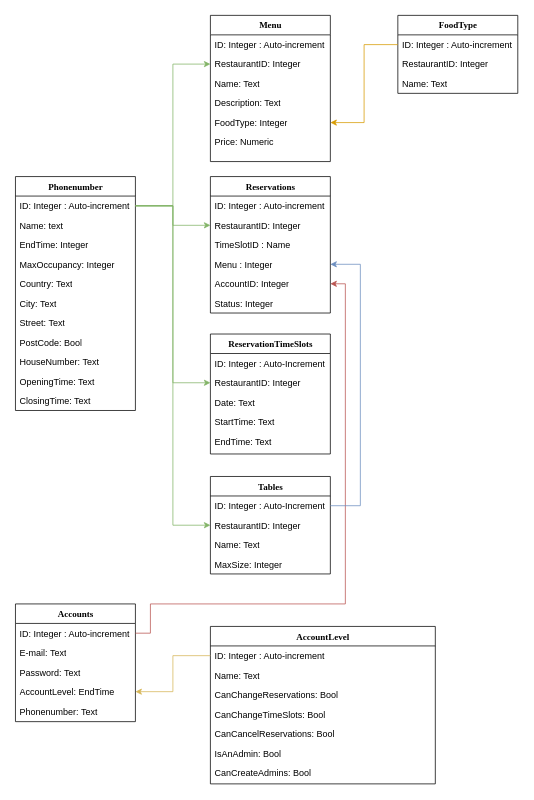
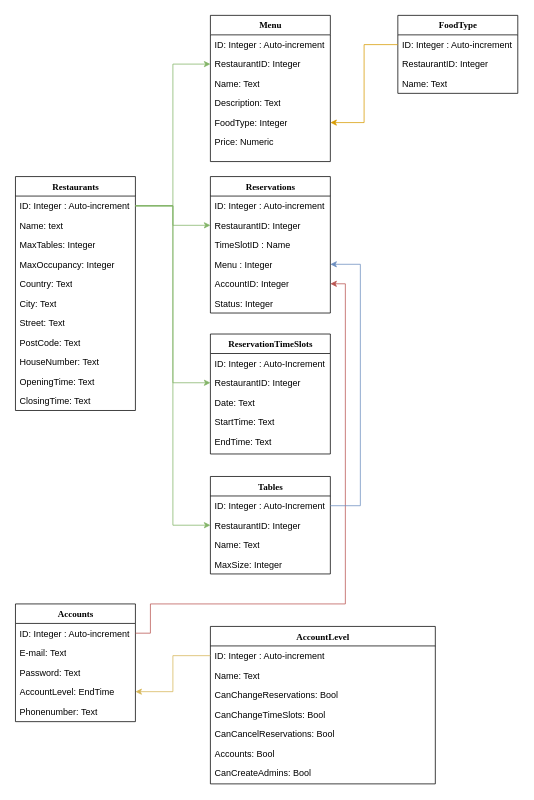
  <mxCell id="0" />
  <mxCell id="1" parent="0" />
  <mxCell id="2" value="Accounts" style="swimlane;html=1;fontStyle=1;align=center;verticalAlign=top;childLayout=stackLayout;horizontal=1;startSize=26;horizontalStack=0;resizeParent=1;resizeLast=0;collapsible=1;marginBottom=0;swimlaneFillColor=#ffffff;rounded=0;shadow=0;comic=0;labelBackgroundColor=none;strokeWidth=1;fillColor=none;fontFamily=Verdana;fontSize=12" parent="1" vertex="1"><mxGeometry x="20" y="805" width="160" height="157" as="geometry" /></mxCell>
  <mxCell id="3" value="ID: Integer : Auto-increment" style="text;html=1;strokeColor=none;fillColor=none;align=left;verticalAlign=top;spacingLeft=4;spacingRight=4;whiteSpace=wrap;overflow=hidden;rotatable=0;points=[[0,0.5],[1,0.5]];portConstraint=eastwest;" parent="2" vertex="1"><mxGeometry y="26" width="160" height="26" as="geometry" /></mxCell>
  <mxCell id="4" value="E-mail: Text" style="text;html=1;strokeColor=none;fillColor=none;align=left;verticalAlign=top;spacingLeft=4;spacingRight=4;whiteSpace=wrap;overflow=hidden;rotatable=0;points=[[0,0.5],[1,0.5]];portConstraint=eastwest;" parent="2" vertex="1"><mxGeometry y="52" width="160" height="26" as="geometry" /></mxCell>
  <mxCell id="5" value="Password: Text" style="text;html=1;strokeColor=none;fillColor=none;align=left;verticalAlign=top;spacingLeft=4;spacingRight=4;whiteSpace=wrap;overflow=hidden;rotatable=0;points=[[0,0.5],[1,0.5]];portConstraint=eastwest;" parent="2" vertex="1"><mxGeometry y="78" width="160" height="26" as="geometry" /></mxCell>
  <mxCell id="6" value="AccountLevel: EndTime" style="text;html=1;strokeColor=none;fillColor=none;align=left;verticalAlign=top;spacingLeft=4;spacingRight=4;whiteSpace=wrap;overflow=hidden;rotatable=0;points=[[0,0.5],[1,0.5]];portConstraint=eastwest;" parent="2" vertex="1"><mxGeometry y="104" width="160" height="26" as="geometry" /></mxCell>
  <mxCell id="7" value="Phonenumber: Text" style="text;html=1;strokeColor=none;fillColor=none;align=left;verticalAlign=top;spacingLeft=4;spacingRight=4;whiteSpace=wrap;overflow=hidden;rotatable=0;points=[[0,0.5],[1,0.5]];portConstraint=eastwest;" vertex="1" parent="2"><mxGeometry y="130" width="160" height="26" as="geometry" /></mxCell>
  <mxCell id="8" value="Reservations" style="swimlane;html=1;fontStyle=1;align=center;verticalAlign=top;childLayout=stackLayout;horizontal=1;startSize=26;horizontalStack=0;resizeParent=1;resizeLast=0;collapsible=1;marginBottom=0;swimlaneFillColor=#ffffff;rounded=0;shadow=0;comic=0;labelBackgroundColor=none;strokeWidth=1;fillColor=none;fontFamily=Verdana;fontSize=12" parent="1" vertex="1"><mxGeometry x="280" y="235" width="160" height="182" as="geometry" /></mxCell>
  <mxCell id="9" value="ID: Integer : Auto-increment" style="text;html=1;strokeColor=none;fillColor=none;align=left;verticalAlign=top;spacingLeft=4;spacingRight=4;whiteSpace=wrap;overflow=hidden;rotatable=0;points=[[0,0.5],[1,0.5]];portConstraint=eastwest;" parent="8" vertex="1"><mxGeometry y="26" width="160" height="26" as="geometry" /></mxCell>
  <mxCell id="10" value="RestaurantID: Integer" style="text;html=1;strokeColor=none;fillColor=none;align=left;verticalAlign=top;spacingLeft=4;spacingRight=4;whiteSpace=wrap;overflow=hidden;rotatable=0;points=[[0,0.5],[1,0.5]];portConstraint=eastwest;" vertex="1" parent="8"><mxGeometry y="52" width="160" height="26" as="geometry" /></mxCell>
  <mxCell id="11" value="TimeSlotID : Name" style="text;html=1;strokeColor=none;fillColor=none;align=left;verticalAlign=top;spacingLeft=4;spacingRight=4;whiteSpace=wrap;overflow=hidden;rotatable=0;points=[[0,0.5],[1,0.5]];portConstraint=eastwest;" parent="8" vertex="1"><mxGeometry y="78" width="160" height="26" as="geometry" /></mxCell>
  <mxCell id="12" value="Menu : Integer" style="text;html=1;strokeColor=none;fillColor=none;align=left;verticalAlign=top;spacingLeft=4;spacingRight=4;whiteSpace=wrap;overflow=hidden;rotatable=0;points=[[0,0.5],[1,0.5]];portConstraint=eastwest;" parent="8" vertex="1"><mxGeometry y="104" width="160" height="26" as="geometry" /></mxCell>
  <mxCell id="13" value="AccountID: Integer" style="text;html=1;strokeColor=none;fillColor=none;align=left;verticalAlign=top;spacingLeft=4;spacingRight=4;whiteSpace=wrap;overflow=hidden;rotatable=0;points=[[0,0.5],[1,0.5]];portConstraint=eastwest;" parent="8" vertex="1"><mxGeometry y="130" width="160" height="26" as="geometry" /></mxCell>
  <mxCell id="14" value="Status: Integer" style="text;html=1;strokeColor=none;fillColor=none;align=left;verticalAlign=top;spacingLeft=4;spacingRight=4;whiteSpace=wrap;overflow=hidden;rotatable=0;points=[[0,0.5],[1,0.5]];portConstraint=eastwest;" vertex="1" parent="8"><mxGeometry y="156" width="160" height="26" as="geometry" /></mxCell>
  <mxCell id="15" value="Tables" style="swimlane;html=1;fontStyle=1;align=center;verticalAlign=top;childLayout=stackLayout;horizontal=1;startSize=26;horizontalStack=0;resizeParent=1;resizeLast=0;collapsible=1;marginBottom=0;swimlaneFillColor=#ffffff;rounded=0;shadow=0;comic=0;labelBackgroundColor=none;strokeWidth=1;fillColor=none;fontFamily=Verdana;fontSize=12" parent="1" vertex="1"><mxGeometry x="280" y="635" width="160" height="130" as="geometry" /></mxCell>
  <mxCell id="16" value="ID: Integer : Auto-Increment" style="text;html=1;strokeColor=none;fillColor=none;align=left;verticalAlign=top;spacingLeft=4;spacingRight=4;whiteSpace=wrap;overflow=hidden;rotatable=0;points=[[0,0.5],[1,0.5]];portConstraint=eastwest;" parent="15" vertex="1"><mxGeometry y="26" width="160" height="26" as="geometry" /></mxCell>
  <mxCell id="17" value="RestaurantID: Integer" style="text;html=1;strokeColor=none;fillColor=none;align=left;verticalAlign=top;spacingLeft=4;spacingRight=4;whiteSpace=wrap;overflow=hidden;rotatable=0;points=[[0,0.5],[1,0.5]];portConstraint=eastwest;" vertex="1" parent="15"><mxGeometry y="52" width="160" height="26" as="geometry" /></mxCell>
  <mxCell id="18" value="Name: Text" style="text;html=1;strokeColor=none;fillColor=none;align=left;verticalAlign=top;spacingLeft=4;spacingRight=4;whiteSpace=wrap;overflow=hidden;rotatable=0;points=[[0,0.5],[1,0.5]];portConstraint=eastwest;" parent="15" vertex="1"><mxGeometry y="78" width="160" height="26" as="geometry" /></mxCell>
  <mxCell id="19" value="MaxSize: Integer" style="text;html=1;strokeColor=none;fillColor=none;align=left;verticalAlign=top;spacingLeft=4;spacingRight=4;whiteSpace=wrap;overflow=hidden;rotatable=0;points=[[0,0.5],[1,0.5]];portConstraint=eastwest;" parent="15" vertex="1"><mxGeometry y="104" width="160" height="26" as="geometry" /></mxCell>
  <mxCell id="20" value="ReservationTimeSlots" style="swimlane;html=1;fontStyle=1;align=center;verticalAlign=top;childLayout=stackLayout;horizontal=1;startSize=26;horizontalStack=0;resizeParent=1;resizeLast=0;collapsible=1;marginBottom=0;swimlaneFillColor=#ffffff;rounded=0;shadow=0;comic=0;labelBackgroundColor=none;strokeWidth=1;fillColor=none;fontFamily=Verdana;fontSize=12" parent="1" vertex="1"><mxGeometry x="280" width="160" height="160" as="geometry" y="445" /></mxCell>
  <mxCell id="21" value="ID: Integer : Auto-Increment" style="text;html=1;strokeColor=none;fillColor=none;align=left;verticalAlign=top;spacingLeft=4;spacingRight=4;whiteSpace=wrap;overflow=hidden;rotatable=0;points=[[0,0.5],[1,0.5]];portConstraint=eastwest;" parent="20" vertex="1"><mxGeometry y="26" width="160" height="26" as="geometry" /></mxCell>
  <mxCell id="22" value="RestaurantID: Integer" style="text;html=1;strokeColor=none;fillColor=none;align=left;verticalAlign=top;spacingLeft=4;spacingRight=4;whiteSpace=wrap;overflow=hidden;rotatable=0;points=[[0,0.5],[1,0.5]];portConstraint=eastwest;" vertex="1" parent="20"><mxGeometry y="52" width="160" height="26" as="geometry" /></mxCell>
  <mxCell id="23" value="Date: Text" style="text;html=1;strokeColor=none;fillColor=none;align=left;verticalAlign=top;spacingLeft=4;spacingRight=4;whiteSpace=wrap;overflow=hidden;rotatable=0;points=[[0,0.5],[1,0.5]];portConstraint=eastwest;" parent="20" vertex="1"><mxGeometry y="78" width="160" height="26" as="geometry" /></mxCell>
  <mxCell id="24" value="StartTime: Text" style="text;html=1;strokeColor=none;fillColor=none;align=left;verticalAlign=top;spacingLeft=4;spacingRight=4;whiteSpace=wrap;overflow=hidden;rotatable=0;points=[[0,0.5],[1,0.5]];portConstraint=eastwest;" parent="20" vertex="1"><mxGeometry y="104" width="160" height="26" as="geometry" /></mxCell>
  <mxCell id="25" value="EndTime: Text" style="text;html=1;strokeColor=none;fillColor=none;align=left;verticalAlign=top;spacingLeft=4;spacingRight=4;whiteSpace=wrap;overflow=hidden;rotatable=0;points=[[0,0.5],[1,0.5]];portConstraint=eastwest;" parent="20" vertex="1"><mxGeometry y="130" width="160" height="26" as="geometry" /></mxCell>
  <mxCell id="26" value="AccountLevel" style="swimlane;html=1;fontStyle=1;align=center;verticalAlign=top;childLayout=stackLayout;horizontal=1;startSize=26;horizontalStack=0;resizeParent=1;resizeLast=0;collapsible=1;marginBottom=0;swimlaneFillColor=#ffffff;rounded=0;shadow=0;comic=0;labelBackgroundColor=none;strokeWidth=1;fillColor=none;fontFamily=Verdana;fontSize=12" vertex="1" parent="1"><mxGeometry x="280" y="835" width="300" height="210" as="geometry" /></mxCell>
  <mxCell id="27" value="ID: Integer : Auto-increment" style="text;html=1;strokeColor=none;fillColor=none;align=left;verticalAlign=top;spacingLeft=4;spacingRight=4;whiteSpace=wrap;overflow=hidden;rotatable=0;points=[[0,0.5],[1,0.5]];portConstraint=eastwest;" vertex="1" parent="26"><mxGeometry y="26" width="300" height="26" as="geometry" /></mxCell>
  <mxCell id="28" value="Name: Text" style="text;html=1;strokeColor=none;fillColor=none;align=left;verticalAlign=top;spacingLeft=4;spacingRight=4;whiteSpace=wrap;overflow=hidden;rotatable=0;points=[[0,0.5],[1,0.5]];portConstraint=eastwest;" vertex="1" parent="26"><mxGeometry y="52" width="300" height="26" as="geometry" /></mxCell>
  <mxCell id="29" value="CanChangeReservations: Bool" style="text;html=1;strokeColor=none;fillColor=none;align=left;verticalAlign=top;spacingLeft=4;spacingRight=4;whiteSpace=wrap;overflow=hidden;rotatable=0;points=[[0,0.5],[1,0.5]];portConstraint=eastwest;" vertex="1" parent="26"><mxGeometry y="78" width="300" height="26" as="geometry" /></mxCell>
  <mxCell id="30" value="CanChangeTimeSlots: Bool" style="text;html=1;strokeColor=none;fillColor=none;align=left;verticalAlign=top;spacingLeft=4;spacingRight=4;whiteSpace=wrap;overflow=hidden;rotatable=0;points=[[0,0.5],[1,0.5]];portConstraint=eastwest;" vertex="1" parent="26"><mxGeometry y="104" width="300" height="26" as="geometry" /></mxCell>
  <mxCell id="31" value="CanCancelReservations: Bool" style="text;html=1;strokeColor=none;fillColor=none;align=left;verticalAlign=top;spacingLeft=4;spacingRight=4;whiteSpace=wrap;overflow=hidden;rotatable=0;points=[[0,0.5],[1,0.5]];portConstraint=eastwest;" vertex="1" parent="26"><mxGeometry y="130" width="300" height="26" as="geometry" /></mxCell>
- <mxCell id="32" value="IsAnAdmin: Bool" style="text;html=1;strokeColor=none;fillColor=none;align=left;verticalAlign=top;spacingLeft=4;spacingRight=4;whiteSpace=wrap;overflow=hidden;rotatable=0;points=[[0,0.5],[1,0.5]];portConstraint=eastwest;" vertex="1" parent="26"><mxGeometry y="156" width="300" height="26" as="geometry" /></mxCell>
+ <mxCell id="32" value="Accounts: Bool" style="text;html=1;strokeColor=none;fillColor=none;align=left;verticalAlign=top;spacingLeft=4;spacingRight=4;whiteSpace=wrap;overflow=hidden;rotatable=0;points=[[0,0.5],[1,0.5]];portConstraint=eastwest;" vertex="1" parent="26"><mxGeometry y="156" width="300" height="26" as="geometry" /></mxCell>
  <mxCell id="33" value="CanCreateAdmins: Bool" style="text;html=1;strokeColor=none;fillColor=none;align=left;verticalAlign=top;spacingLeft=4;spacingRight=4;whiteSpace=wrap;overflow=hidden;rotatable=0;points=[[0,0.5],[1,0.5]];portConstraint=eastwest;" vertex="1" parent="26"><mxGeometry y="182" width="300" height="26" as="geometry" /></mxCell>
  <mxCell id="34" style="edgeStyle=orthogonalEdgeStyle;rounded=0;orthogonalLoop=1;jettySize=auto;html=1;exitX=0;exitY=0.5;exitDx=0;exitDy=0;fillColor=#fff2cc;strokeColor=#d6b656;" edge="1" parent="1" source="27" target="6"><mxGeometry relative="1" as="geometry" /></mxCell>
- <mxCell id="35" value="Phonenumber" style="swimlane;html=1;fontStyle=1;align=center;verticalAlign=top;childLayout=stackLayout;horizontal=1;startSize=26;horizontalStack=0;resizeParent=1;resizeLast=0;collapsible=1;marginBottom=0;swimlaneFillColor=#ffffff;rounded=0;shadow=0;comic=0;labelBackgroundColor=none;strokeWidth=1;fillColor=none;fontFamily=Verdana;fontSize=12" vertex="1" parent="1"><mxGeometry x="20" y="235" width="160" height="312" as="geometry" /></mxCell>
+ <mxCell id="35" value="Restaurants" style="swimlane;html=1;fontStyle=1;align=center;verticalAlign=top;childLayout=stackLayout;horizontal=1;startSize=26;horizontalStack=0;resizeParent=1;resizeLast=0;collapsible=1;marginBottom=0;swimlaneFillColor=#ffffff;rounded=0;shadow=0;comic=0;labelBackgroundColor=none;strokeWidth=1;fillColor=none;fontFamily=Verdana;fontSize=12" vertex="1" parent="1"><mxGeometry x="20" y="235" width="160" height="312" as="geometry" /></mxCell>
  <mxCell id="36" value="ID: Integer : Auto-increment" style="text;html=1;strokeColor=none;fillColor=none;align=left;verticalAlign=top;spacingLeft=4;spacingRight=4;whiteSpace=wrap;overflow=hidden;rotatable=0;points=[[0,0.5],[1,0.5]];portConstraint=eastwest;" vertex="1" parent="35"><mxGeometry y="26" width="160" height="26" as="geometry" /></mxCell>
  <mxCell id="37" value="Name: text" style="text;html=1;strokeColor=none;fillColor=none;align=left;verticalAlign=top;spacingLeft=4;spacingRight=4;whiteSpace=wrap;overflow=hidden;rotatable=0;points=[[0,0.5],[1,0.5]];portConstraint=eastwest;" vertex="1" parent="35"><mxGeometry y="52" width="160" height="26" as="geometry" /></mxCell>
- <mxCell id="38" value="EndTime:&amp;nbsp;Integer" style="text;html=1;strokeColor=none;fillColor=none;align=left;verticalAlign=top;spacingLeft=4;spacingRight=4;whiteSpace=wrap;overflow=hidden;rotatable=0;points=[[0,0.5],[1,0.5]];portConstraint=eastwest;" vertex="1" parent="35"><mxGeometry y="78" width="160" height="26" as="geometry" /></mxCell>
+ <mxCell id="38" value="MaxTables:&amp;nbsp;Integer" style="text;html=1;strokeColor=none;fillColor=none;align=left;verticalAlign=top;spacingLeft=4;spacingRight=4;whiteSpace=wrap;overflow=hidden;rotatable=0;points=[[0,0.5],[1,0.5]];portConstraint=eastwest;" vertex="1" parent="35"><mxGeometry y="78" width="160" height="26" as="geometry" /></mxCell>
  <mxCell id="39" value="MaxOccupancy: Integer" style="text;html=1;strokeColor=none;fillColor=none;align=left;verticalAlign=top;spacingLeft=4;spacingRight=4;whiteSpace=wrap;overflow=hidden;rotatable=0;points=[[0,0.5],[1,0.5]];portConstraint=eastwest;" vertex="1" parent="35"><mxGeometry y="104" width="160" height="26" as="geometry" /></mxCell>
  <mxCell id="40" value="Country: Text" style="text;html=1;strokeColor=none;fillColor=none;align=left;verticalAlign=top;spacingLeft=4;spacingRight=4;whiteSpace=wrap;overflow=hidden;rotatable=0;points=[[0,0.5],[1,0.5]];portConstraint=eastwest;" vertex="1" parent="35"><mxGeometry y="130" width="160" height="26" as="geometry" /></mxCell>
  <mxCell id="41" value="City: Text" style="text;html=1;strokeColor=none;fillColor=none;align=left;verticalAlign=top;spacingLeft=4;spacingRight=4;whiteSpace=wrap;overflow=hidden;rotatable=0;points=[[0,0.5],[1,0.5]];portConstraint=eastwest;" vertex="1" parent="35"><mxGeometry y="156" width="160" height="26" as="geometry" /></mxCell>
  <mxCell id="42" value="Street: Text" style="text;html=1;strokeColor=none;fillColor=none;align=left;verticalAlign=top;spacingLeft=4;spacingRight=4;whiteSpace=wrap;overflow=hidden;rotatable=0;points=[[0,0.5],[1,0.5]];portConstraint=eastwest;" vertex="1" parent="35"><mxGeometry y="182" width="160" height="26" as="geometry" /></mxCell>
- <mxCell id="43" value="PostCode: Bool" style="text;html=1;strokeColor=none;fillColor=none;align=left;verticalAlign=top;spacingLeft=4;spacingRight=4;whiteSpace=wrap;overflow=hidden;rotatable=0;points=[[0,0.5],[1,0.5]];portConstraint=eastwest;" vertex="1" parent="35"><mxGeometry y="208" width="160" height="26" as="geometry" /></mxCell>
+ <mxCell id="43" value="PostCode: Text" style="text;html=1;strokeColor=none;fillColor=none;align=left;verticalAlign=top;spacingLeft=4;spacingRight=4;whiteSpace=wrap;overflow=hidden;rotatable=0;points=[[0,0.5],[1,0.5]];portConstraint=eastwest;" vertex="1" parent="35"><mxGeometry y="208" width="160" height="26" as="geometry" /></mxCell>
  <mxCell id="44" value="HouseNumber: Text" style="text;html=1;strokeColor=none;fillColor=none;align=left;verticalAlign=top;spacingLeft=4;spacingRight=4;whiteSpace=wrap;overflow=hidden;rotatable=0;points=[[0,0.5],[1,0.5]];portConstraint=eastwest;" vertex="1" parent="35"><mxGeometry y="234" width="160" height="26" as="geometry" /></mxCell>
  <mxCell id="45" value="OpeningTime: Text" style="text;html=1;strokeColor=none;fillColor=none;align=left;verticalAlign=top;spacingLeft=4;spacingRight=4;whiteSpace=wrap;overflow=hidden;rotatable=0;points=[[0,0.5],[1,0.5]];portConstraint=eastwest;" vertex="1" parent="35"><mxGeometry y="260" width="160" height="26" as="geometry" /></mxCell>
  <mxCell id="46" value="ClosingTime: Text" style="text;html=1;strokeColor=none;fillColor=none;align=left;verticalAlign=top;spacingLeft=4;spacingRight=4;whiteSpace=wrap;overflow=hidden;rotatable=0;points=[[0,0.5],[1,0.5]];portConstraint=eastwest;" vertex="1" parent="35"><mxGeometry y="286" width="160" height="26" as="geometry" /></mxCell>
  <mxCell id="47" style="edgeStyle=orthogonalEdgeStyle;rounded=0;orthogonalLoop=1;jettySize=auto;html=1;exitX=1;exitY=0.5;exitDx=0;exitDy=0;entryX=0;entryY=0.5;entryDx=0;entryDy=0;fillColor=#d5e8d4;strokeColor=#82b366;" edge="1" parent="1" source="36" target="22"><mxGeometry relative="1" as="geometry" /></mxCell>
  <mxCell id="48" style="edgeStyle=orthogonalEdgeStyle;rounded=0;orthogonalLoop=1;jettySize=auto;html=1;exitX=1;exitY=0.5;exitDx=0;exitDy=0;entryX=0;entryY=0.5;entryDx=0;entryDy=0;fillColor=#d5e8d4;strokeColor=#82b366;" edge="1" parent="1" source="36" target="10"><mxGeometry relative="1" as="geometry" /></mxCell>
  <mxCell id="49" style="edgeStyle=orthogonalEdgeStyle;rounded=0;orthogonalLoop=1;jettySize=auto;html=1;exitX=1;exitY=0.5;exitDx=0;exitDy=0;entryX=0;entryY=0.5;entryDx=0;entryDy=0;fillColor=#d5e8d4;strokeColor=#82b366;" edge="1" parent="1" source="36" target="17"><mxGeometry relative="1" as="geometry" /></mxCell>
  <mxCell id="50" value="Menu" style="swimlane;html=1;fontStyle=1;align=center;verticalAlign=top;childLayout=stackLayout;horizontal=1;startSize=26;horizontalStack=0;resizeParent=1;resizeLast=0;collapsible=1;marginBottom=0;swimlaneFillColor=#ffffff;rounded=0;shadow=0;comic=0;labelBackgroundColor=none;strokeWidth=1;fillColor=none;fontFamily=Verdana;fontSize=12" vertex="1" parent="1"><mxGeometry x="280" y="20" width="160" height="195" as="geometry" /></mxCell>
  <mxCell id="51" value="ID: Integer : Auto-increment" style="text;html=1;strokeColor=none;fillColor=none;align=left;verticalAlign=top;spacingLeft=4;spacingRight=4;whiteSpace=wrap;overflow=hidden;rotatable=0;points=[[0,0.5],[1,0.5]];portConstraint=eastwest;" vertex="1" parent="50"><mxGeometry y="26" width="160" height="26" as="geometry" /></mxCell>
  <mxCell id="52" value="RestaurantID: Integer" style="text;html=1;strokeColor=none;fillColor=none;align=left;verticalAlign=top;spacingLeft=4;spacingRight=4;whiteSpace=wrap;overflow=hidden;rotatable=0;points=[[0,0.5],[1,0.5]];portConstraint=eastwest;" vertex="1" parent="50"><mxGeometry y="52" width="160" height="26" as="geometry" /></mxCell>
  <mxCell id="53" value="Name: Text" style="text;html=1;strokeColor=none;fillColor=none;align=left;verticalAlign=top;spacingLeft=4;spacingRight=4;whiteSpace=wrap;overflow=hidden;rotatable=0;points=[[0,0.5],[1,0.5]];portConstraint=eastwest;" vertex="1" parent="50"><mxGeometry y="78" width="160" height="26" as="geometry" /></mxCell>
  <mxCell id="54" value="Description: Text" style="text;html=1;strokeColor=none;fillColor=none;align=left;verticalAlign=top;spacingLeft=4;spacingRight=4;whiteSpace=wrap;overflow=hidden;rotatable=0;points=[[0,0.5],[1,0.5]];portConstraint=eastwest;" vertex="1" parent="50"><mxGeometry y="104" width="160" height="26" as="geometry" /></mxCell>
  <mxCell id="55" value="FoodType: Integer" style="text;html=1;strokeColor=none;fillColor=none;align=left;verticalAlign=top;spacingLeft=4;spacingRight=4;whiteSpace=wrap;overflow=hidden;rotatable=0;points=[[0,0.5],[1,0.5]];portConstraint=eastwest;" vertex="1" parent="50"><mxGeometry y="130" width="160" height="26" as="geometry" /></mxCell>
  <mxCell id="56" value="Price: Numeric" style="text;html=1;strokeColor=none;fillColor=none;align=left;verticalAlign=top;spacingLeft=4;spacingRight=4;whiteSpace=wrap;overflow=hidden;rotatable=0;points=[[0,0.5],[1,0.5]];portConstraint=eastwest;" vertex="1" parent="50"><mxGeometry y="156" width="160" height="26" as="geometry" /></mxCell>
  <mxCell id="57" style="edgeStyle=orthogonalEdgeStyle;rounded=0;orthogonalLoop=1;jettySize=auto;html=1;exitX=1;exitY=0.5;exitDx=0;exitDy=0;entryX=0;entryY=0.5;entryDx=0;entryDy=0;fillColor=#d5e8d4;strokeColor=#82b366;" edge="1" parent="1" source="36" target="52"><mxGeometry relative="1" as="geometry" /></mxCell>
  <mxCell id="58" value="FoodType" style="swimlane;html=1;fontStyle=1;align=center;verticalAlign=top;childLayout=stackLayout;horizontal=1;startSize=26;horizontalStack=0;resizeParent=1;resizeLast=0;collapsible=1;marginBottom=0;swimlaneFillColor=#ffffff;rounded=0;shadow=0;comic=0;labelBackgroundColor=none;strokeWidth=1;fillColor=none;fontFamily=Verdana;fontSize=12" vertex="1" parent="1"><mxGeometry x="530" y="20" width="160" height="104" as="geometry" /></mxCell>
  <mxCell id="59" value="ID: Integer : Auto-increment" style="text;html=1;strokeColor=none;fillColor=none;align=left;verticalAlign=top;spacingLeft=4;spacingRight=4;whiteSpace=wrap;overflow=hidden;rotatable=0;points=[[0,0.5],[1,0.5]];portConstraint=eastwest;" vertex="1" parent="58"><mxGeometry y="26" width="160" height="26" as="geometry" /></mxCell>
  <mxCell id="60" value="RestaurantID: Integer" style="text;html=1;strokeColor=none;fillColor=none;align=left;verticalAlign=top;spacingLeft=4;spacingRight=4;whiteSpace=wrap;overflow=hidden;rotatable=0;points=[[0,0.5],[1,0.5]];portConstraint=eastwest;" vertex="1" parent="58"><mxGeometry y="52" width="160" height="26" as="geometry" /></mxCell>
  <mxCell id="61" value="Name: Text" style="text;html=1;strokeColor=none;fillColor=none;align=left;verticalAlign=top;spacingLeft=4;spacingRight=4;whiteSpace=wrap;overflow=hidden;rotatable=0;points=[[0,0.5],[1,0.5]];portConstraint=eastwest;" vertex="1" parent="58"><mxGeometry y="78" width="160" height="26" as="geometry" /></mxCell>
  <mxCell id="62" style="edgeStyle=orthogonalEdgeStyle;rounded=0;orthogonalLoop=1;jettySize=auto;html=1;exitX=0;exitY=0.5;exitDx=0;exitDy=0;entryX=1;entryY=0.5;entryDx=0;entryDy=0;fillColor=#ffe6cc;strokeColor=#d79b00;" edge="1" parent="1" source="59" target="55"><mxGeometry relative="1" as="geometry" /></mxCell>
  <mxCell id="63" style="edgeStyle=orthogonalEdgeStyle;rounded=0;orthogonalLoop=1;jettySize=auto;html=1;exitX=1;exitY=0.5;exitDx=0;exitDy=0;entryX=1;entryY=0.5;entryDx=0;entryDy=0;fillColor=#f8cecc;strokeColor=#b85450;" edge="1" parent="1" source="3" target="13"><mxGeometry relative="1" as="geometry"><Array as="points"><mxPoint x="200" y="844" /><mxPoint x="200" y="805" /><mxPoint x="460" y="805" /><mxPoint x="460" y="378" /></Array></mxGeometry></mxCell>
  <mxCell id="64" style="edgeStyle=orthogonalEdgeStyle;rounded=0;orthogonalLoop=1;jettySize=auto;html=1;exitX=1;exitY=0.5;exitDx=0;exitDy=0;entryX=1;entryY=0.5;entryDx=0;entryDy=0;fillColor=#dae8fc;strokeColor=#6c8ebf;" edge="1" parent="1" source="16" target="12"><mxGeometry relative="1" as="geometry"><Array as="points"><mxPoint x="480" y="674" /><mxPoint x="480" y="352" /></Array></mxGeometry></mxCell>
